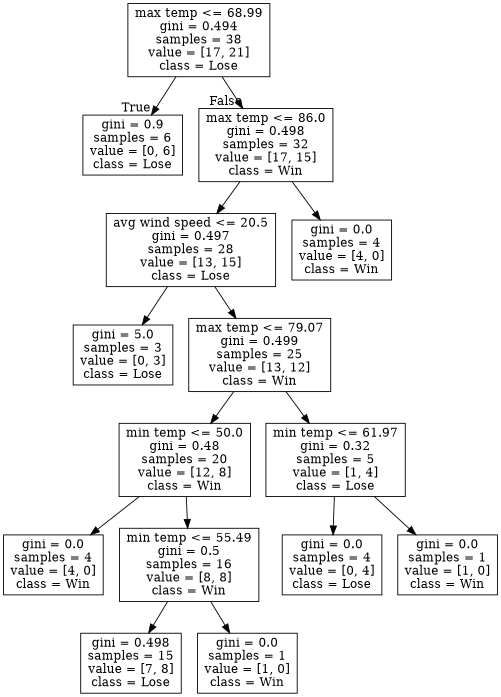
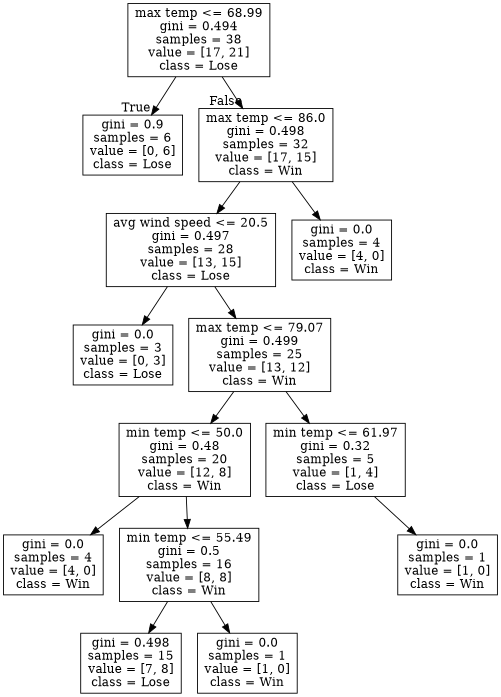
  digraph {
    node [shape=box]
    n1 [label="max temp <= 68.99\ngini = 0.494\nsamples = 38\nvalue = [17, 21]\nclass = Lose"]
    n2 [label="gini = 0.9\nsamples = 6\nvalue = [0, 6]\nclass = Lose"]
    n3 [label="max temp <= 86.0\ngini = 0.498\nsamples = 32\nvalue = [17, 15]\nclass = Win"]
    n4 [label="avg wind speed <= 20.5\ngini = 0.497\nsamples = 28\nvalue = [13, 15]\nclass = Lose"]
    n5 [label="gini = 0.0\nsamples = 4\nvalue = [4, 0]\nclass = Win"]
-   n6 [label="gini = 5.0\nsamples = 3\nvalue = [0, 3]\nclass = Lose"]
+   n6 [label="gini = 0.0\nsamples = 3\nvalue = [0, 3]\nclass = Lose"]
    n7 [label="max temp <= 79.07\ngini = 0.499\nsamples = 25\nvalue = [13, 12]\nclass = Win"]
    n8 [label="min temp <= 50.0\ngini = 0.48\nsamples = 20\nvalue = [12, 8]\nclass = Win"]
    n9 [label="min temp <= 61.97\ngini = 0.32\nsamples = 5\nvalue = [1, 4]\nclass = Lose"]
    n10 [label="gini = 0.0\nsamples = 4\nvalue = [4, 0]\nclass = Win"]
    n11 [label="min temp <= 55.49\ngini = 0.5\nsamples = 16\nvalue = [8, 8]\nclass = Win"]
-   n12 [label="gini = 0.0\nsamples = 4\nvalue = [0, 4]\nclass = Lose"]
    n13 [label="gini = 0.0\nsamples = 1\nvalue = [1, 0]\nclass = Win"]
    n14 [label="gini = 0.498\nsamples = 15\nvalue = [7, 8]\nclass = Lose"]
    n15 [label="gini = 0.0\nsamples = 1\nvalue = [1, 0]\nclass = Win"]
    n1 -> n2 [headlabel=True labelangle=45 labeldistance=2.5]
    n1 -> n3 [headlabel=False labelangle=-45 labeldistance=2.5]
    n3 -> n4
    n3 -> n5
    n4 -> n6
    n4 -> n7
    n7 -> n8
    n7 -> n9
    n8 -> n10
    n8 -> n11
-   n9 -> n12
    n9 -> n13
    n11 -> n14
    n11 -> n15
  }
